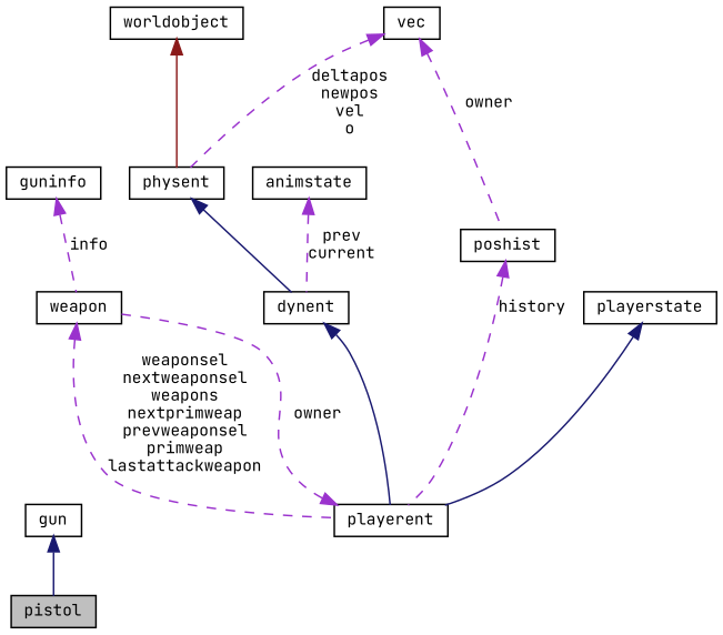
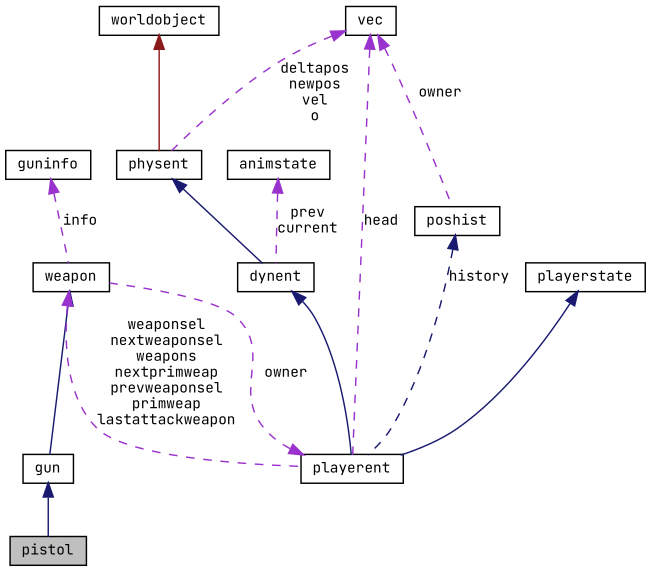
  digraph {
    fontname="JetBrains Mono"
    node [color=black fillcolor=white fontname="JetBrains Mono" fontsize=10 shape=record style=filled]
    edge [color=darkorchid3 dir=back fontname="JetBrains Mono" fontsize=10 labelfontname=FreeSans labelfontsize=10 style=dashed]
    n1 [fillcolor=grey75 fontcolor=black height=0.2 label=pistol width=0.4]
    n2 [height=0.2 label=gun width=0.4]
    n3 [height=0.2 label=weapon width=0.4]
    n4 [height=0.2 label=playerent width=0.4]
    n5 [height=0.2 label=dynent width=0.4]
    n6 [height=0.2 label=physent width=0.4]
    n7 [height=0.2 label=worldobject width=0.4]
    n8 [height=0.2 label=vec width=0.4]
    n9 [height=0.2 label=poshist width=0.4]
    n10 [height=0.2 label=animstate width=0.4]
    n11 [height=0.2 label=playerstate width=0.4]
    n12 [height=0.2 label=guninfo width=0.4]
    n2 -> n1 [color=midnightblue style=solid]
+   n3 -> n2 [color=midnightblue style=solid]
    n3 -> n4 [label="weaponsel\nnextweaponsel\nweapons\nnextprimweap\nprevweaponsel\nprimweap\nlastattackweapon"]
    n4 -> n3 [label=owner]
    n5 -> n4 [color=midnightblue style=solid]
    n6 -> n5 [color=midnightblue style=solid]
    n7 -> n6 [color=firebrick4 style=solid]
+   n8 -> n4 [label=head]
    n8 -> n6 [label="deltapos\nnewpos\nvel\no"]
    n8 -> n9 [label=owner]
-   n9 -> n4 [label=history]
+   n9 -> n4 [color=midnightblue label=history]
    n10 -> n5 [label="prev\ncurrent"]
    n11 -> n4 [color=midnightblue style=solid]
    n12 -> n3 [label=info]
  }
